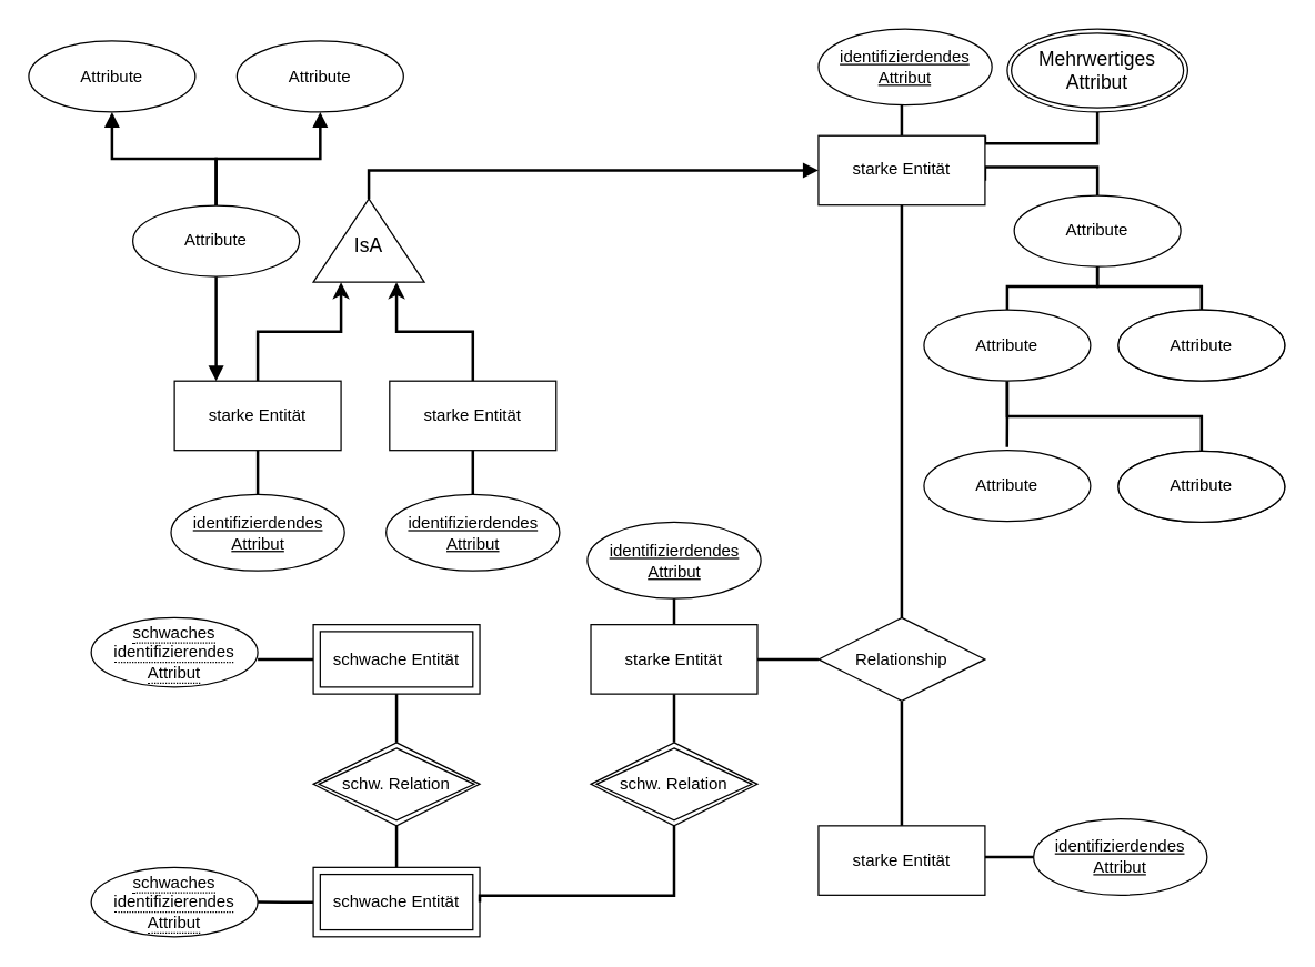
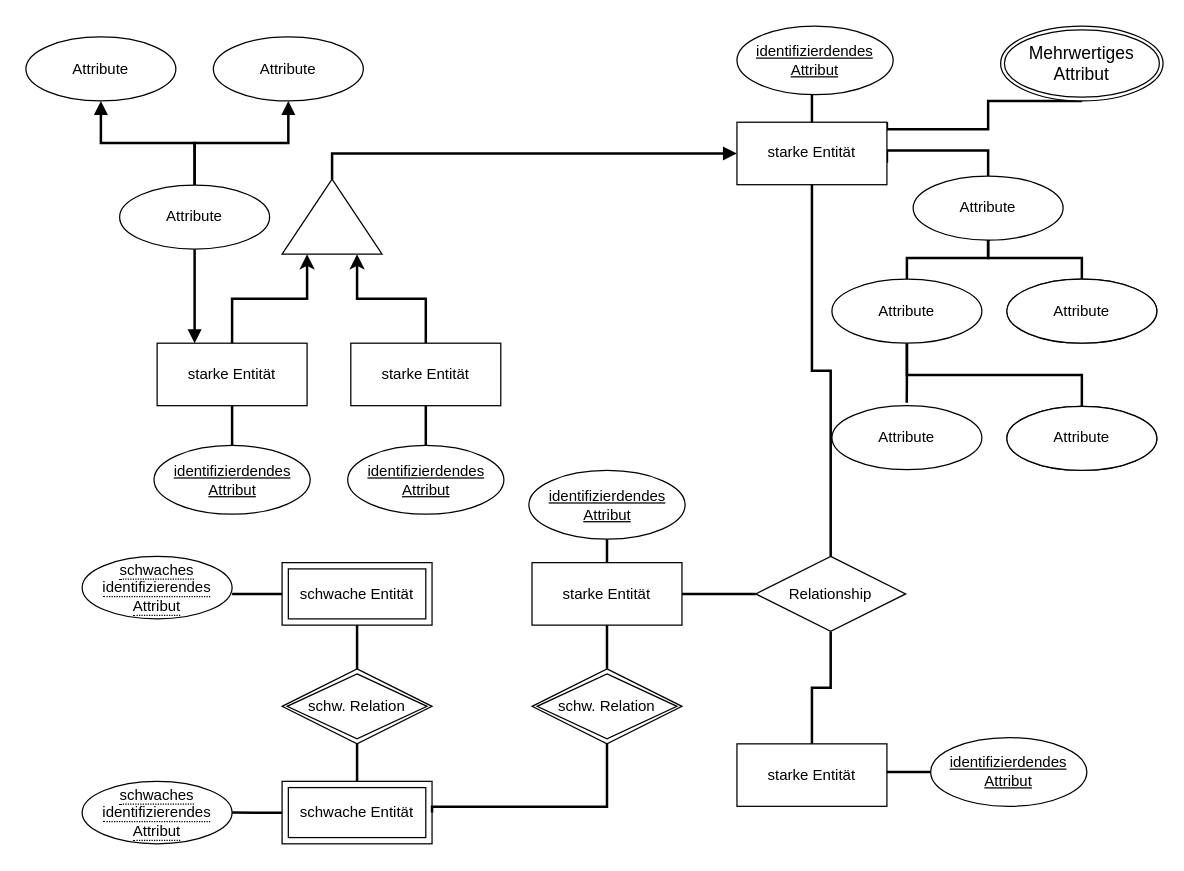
  <mxCell id="0" />
  <mxCell id="1" parent="0" />
  <mxCell id="2" style="edgeStyle=orthogonalEdgeStyle;rounded=0;orthogonalLoop=1;jettySize=auto;html=1;entryX=1;entryY=0.5;entryDx=0;entryDy=0;endArrow=none;endFill=0;strokeWidth=2;" parent="1" source="3" edge="1"><mxGeometry relative="1" as="geometry"><mxPoint x="185" y="474.75" as="targetPoint" /></mxGeometry></mxCell>
  <mxCell id="3" value="schwache Entität" style="shape=ext;margin=3;double=1;whiteSpace=wrap;html=1;align=center;" parent="1" vertex="1"><mxGeometry x="225" y="449.75" width="120" height="50" as="geometry" /></mxCell>
  <mxCell id="4" style="edgeStyle=orthogonalEdgeStyle;rounded=0;orthogonalLoop=1;jettySize=auto;html=1;exitX=0.5;exitY=0;exitDx=0;exitDy=0;entryX=0.5;entryY=1;entryDx=0;entryDy=0;endArrow=none;endFill=0;strokeWidth=2;" parent="1" source="6" target="8" edge="1"><mxGeometry relative="1" as="geometry" /></mxCell>
  <mxCell id="5" style="edgeStyle=orthogonalEdgeStyle;rounded=0;orthogonalLoop=1;jettySize=auto;html=1;entryX=1;entryY=0.5;entryDx=0;entryDy=0;endArrow=none;endFill=0;strokeWidth=2;" parent="1" source="6" edge="1"><mxGeometry relative="1" as="geometry"><mxPoint x="185" y="649.75" as="targetPoint" /></mxGeometry></mxCell>
  <mxCell id="6" value="schwache Entität" style="shape=ext;margin=3;double=1;whiteSpace=wrap;html=1;align=center;" parent="1" vertex="1"><mxGeometry x="225" y="624.75" width="120" height="50" as="geometry" /></mxCell>
  <mxCell id="7" style="edgeStyle=orthogonalEdgeStyle;rounded=0;orthogonalLoop=1;jettySize=auto;html=1;exitX=0.5;exitY=0;exitDx=0;exitDy=0;entryX=0.5;entryY=1;entryDx=0;entryDy=0;endArrow=none;endFill=0;strokeWidth=2;" parent="1" source="8" target="3" edge="1"><mxGeometry relative="1" as="geometry" /></mxCell>
  <mxCell id="8" value="schw. Relation" style="shape=rhombus;double=1;perimeter=rhombusPerimeter;whiteSpace=wrap;html=1;align=center;" parent="1" vertex="1"><mxGeometry x="225" y="534.75" width="120" height="60" as="geometry" /></mxCell>
  <mxCell id="9" style="edgeStyle=orthogonalEdgeStyle;rounded=0;orthogonalLoop=1;jettySize=auto;html=1;entryX=1;entryY=0.5;entryDx=0;entryDy=0;endArrow=none;endFill=0;strokeWidth=2;exitX=0.5;exitY=1;exitDx=0;exitDy=0;" parent="1" source="11" target="6" edge="1"><mxGeometry relative="1" as="geometry"><mxPoint x="349" y="474.75" as="targetPoint" /><Array as="points"><mxPoint x="485" y="645" /><mxPoint x="345" y="645" /></Array></mxGeometry></mxCell>
  <mxCell id="10" style="edgeStyle=orthogonalEdgeStyle;rounded=0;orthogonalLoop=1;jettySize=auto;html=1;exitX=0.5;exitY=0;exitDx=0;exitDy=0;endArrow=none;endFill=0;strokeWidth=2;" parent="1" source="11" target="14" edge="1"><mxGeometry relative="1" as="geometry" /></mxCell>
  <mxCell id="11" value="schw. Relation" style="shape=rhombus;double=1;perimeter=rhombusPerimeter;whiteSpace=wrap;html=1;align=center;" parent="1" vertex="1"><mxGeometry x="425" y="534.75" width="120" height="60" as="geometry" /></mxCell>
  <mxCell id="12" value="&lt;span style=&quot;border-bottom: 1px dotted&quot;&gt;schwaches identifizierendes Attribut&lt;/span&gt;" style="ellipse;whiteSpace=wrap;html=1;align=center;" parent="1" vertex="1"><mxGeometry x="65" y="444.75" width="120" height="50" as="geometry" /></mxCell>
  <mxCell id="13" style="edgeStyle=orthogonalEdgeStyle;rounded=0;orthogonalLoop=1;jettySize=auto;html=1;entryX=0;entryY=0.5;entryDx=0;entryDy=0;strokeWidth=2;endArrow=none;endFill=0;" parent="1" source="14" target="26" edge="1"><mxGeometry relative="1" as="geometry" /></mxCell>
  <mxCell id="14" value="starke Entität" style="whiteSpace=wrap;html=1;align=center;" parent="1" vertex="1"><mxGeometry x="425" y="449.75" width="120" height="50" as="geometry" /></mxCell>
  <mxCell id="15" value="&lt;span style=&quot;border-bottom: 1px dotted&quot;&gt;schwaches identifizierendes Attribut&lt;/span&gt;" style="ellipse;whiteSpace=wrap;html=1;align=center;" parent="1" vertex="1"><mxGeometry x="65" y="624.75" width="120" height="50" as="geometry" /></mxCell>
  <mxCell id="16" value="identifizierdendes Attribut" style="ellipse;whiteSpace=wrap;html=1;align=center;fontStyle=4;" parent="1" vertex="1"><mxGeometry x="422.5" y="376" width="125" height="55" as="geometry" /></mxCell>
  <mxCell id="17" style="edgeStyle=orthogonalEdgeStyle;rounded=0;orthogonalLoop=1;jettySize=auto;html=1;entryX=0.5;entryY=0;entryDx=0;entryDy=0;endArrow=none;endFill=0;strokeWidth=2;exitX=0.5;exitY=1;exitDx=0;exitDy=0;" parent="1" source="16" target="14" edge="1"><mxGeometry relative="1" as="geometry"><mxPoint x="485" y="411" as="sourcePoint" /><mxPoint x="675" y="-69" as="targetPoint" /></mxGeometry></mxCell>
  <mxCell id="18" style="edgeStyle=orthogonalEdgeStyle;rounded=0;orthogonalLoop=1;jettySize=auto;html=1;exitX=0.5;exitY=0;exitDx=0;exitDy=0;entryX=0;entryY=0.75;entryDx=0;entryDy=0;fontSize=14;strokeWidth=2;endArrow=classic;endFill=1;startArrow=none;startFill=0;" parent="1" source="19" target="37" edge="1"><mxGeometry relative="1" as="geometry" /></mxCell>
  <mxCell id="19" value="starke Entität" style="whiteSpace=wrap;html=1;align=center;" parent="1" vertex="1"><mxGeometry x="280" y="274.14" width="120" height="50" as="geometry" /></mxCell>
  <mxCell id="20" style="edgeStyle=orthogonalEdgeStyle;rounded=0;orthogonalLoop=1;jettySize=auto;html=1;exitX=1;exitY=0.5;exitDx=0;exitDy=0;entryX=0.5;entryY=0;entryDx=0;entryDy=0;strokeWidth=2;endArrow=none;endFill=0;" parent="1" target="29" edge="1"><mxGeometry relative="1" as="geometry"><mxPoint x="709" y="129.81" as="sourcePoint" /><Array as="points"><mxPoint x="709" y="120" /><mxPoint x="790" y="120" /></Array></mxGeometry></mxCell>
  <mxCell id="21" style="edgeStyle=orthogonalEdgeStyle;rounded=0;orthogonalLoop=1;jettySize=auto;html=1;exitX=0.5;exitY=0;exitDx=0;exitDy=0;entryX=0.5;entryY=1;entryDx=0;entryDy=0;fontSize=14;strokeWidth=2;endArrow=none;endFill=0;" parent="1" source="23" edge="1"><mxGeometry relative="1" as="geometry"><mxPoint x="649" y="71.56" as="targetPoint" /></mxGeometry></mxCell>
  <mxCell id="22" style="edgeStyle=orthogonalEdgeStyle;rounded=0;orthogonalLoop=1;jettySize=auto;html=1;exitX=1;exitY=0;exitDx=0;exitDy=0;entryX=0.5;entryY=1;entryDx=0;entryDy=0;fontSize=14;strokeWidth=2;endArrow=none;endFill=0;" parent="1" source="23" target="46" edge="1"><mxGeometry relative="1" as="geometry"><mxPoint x="766.273" y="63.925" as="targetPoint" /><Array as="points"><mxPoint x="709" y="103" /><mxPoint x="790" y="103" /></Array></mxGeometry></mxCell>
  <mxCell id="23" value="starke Entität" style="whiteSpace=wrap;html=1;align=center;" parent="1" vertex="1"><mxGeometry x="589" y="97.31" width="120" height="50" as="geometry" /></mxCell>
  <mxCell id="24" style="edgeStyle=orthogonalEdgeStyle;rounded=0;orthogonalLoop=1;jettySize=auto;html=1;exitX=0.5;exitY=0;exitDx=0;exitDy=0;entryX=0.5;entryY=1;entryDx=0;entryDy=0;strokeWidth=2;endArrow=none;endFill=0;" parent="1" source="26" target="23" edge="1"><mxGeometry relative="1" as="geometry" /></mxCell>
  <mxCell id="25" style="edgeStyle=orthogonalEdgeStyle;rounded=0;orthogonalLoop=1;jettySize=auto;html=1;exitX=0.5;exitY=1;exitDx=0;exitDy=0;entryX=0.5;entryY=0;entryDx=0;entryDy=0;strokeWidth=2;endArrow=none;endFill=0;" parent="1" source="26" target="33" edge="1"><mxGeometry relative="1" as="geometry" /></mxCell>
- <mxCell id="26" value="Relationship" style="shape=rhombus;perimeter=rhombusPerimeter;whiteSpace=wrap;html=1;align=center;" parent="1" vertex="1"><mxGeometry x="589" y="444.75" width="120" height="60" as="geometry" /></mxCell>
+ <mxCell id="26" value="Relationship" style="shape=rhombus;perimeter=rhombusPerimeter;whiteSpace=wrap;html=1;align=center;" parent="1" vertex="1"><mxGeometry x="604" y="444.75" width="120" height="60" as="geometry" /></mxCell>
  <mxCell id="27" style="edgeStyle=orthogonalEdgeStyle;rounded=0;orthogonalLoop=1;jettySize=auto;html=1;exitX=0.5;exitY=1;exitDx=0;exitDy=0;entryX=0.5;entryY=0;entryDx=0;entryDy=0;fontSize=14;strokeWidth=2;endArrow=none;endFill=0;" parent="1" source="29" target="47" edge="1"><mxGeometry relative="1" as="geometry"><Array as="points"><mxPoint x="790" y="206" /><mxPoint x="865" y="206" /></Array></mxGeometry></mxCell>
  <mxCell id="28" style="edgeStyle=orthogonalEdgeStyle;rounded=0;orthogonalLoop=1;jettySize=auto;html=1;exitX=0.5;exitY=1;exitDx=0;exitDy=0;entryX=0.5;entryY=0;entryDx=0;entryDy=0;fontSize=14;strokeWidth=2;endArrow=none;endFill=0;" parent="1" source="29" target="32" edge="1"><mxGeometry relative="1" as="geometry"><Array as="points"><mxPoint x="790" y="206" /><mxPoint x="725" y="206" /></Array></mxGeometry></mxCell>
  <mxCell id="29" value="Attribute" style="ellipse;whiteSpace=wrap;html=1;align=center;" parent="1" vertex="1"><mxGeometry x="730" y="140.39" width="120" height="51.25" as="geometry" /></mxCell>
  <mxCell id="30" style="edgeStyle=orthogonalEdgeStyle;rounded=0;orthogonalLoop=1;jettySize=auto;html=1;entryX=0.499;entryY=-0.045;entryDx=0;entryDy=0;entryPerimeter=0;fontSize=14;strokeWidth=2;endArrow=none;endFill=0;" parent="1" source="32" target="48" edge="1"><mxGeometry relative="1" as="geometry" /></mxCell>
  <mxCell id="31" style="edgeStyle=orthogonalEdgeStyle;rounded=0;orthogonalLoop=1;jettySize=auto;html=1;exitX=0.5;exitY=1;exitDx=0;exitDy=0;entryX=0.5;entryY=0;entryDx=0;entryDy=0;fontSize=14;strokeWidth=2;endArrow=none;endFill=0;" parent="1" source="32" target="49" edge="1"><mxGeometry relative="1" as="geometry" /></mxCell>
  <mxCell id="32" value="Attribute" style="ellipse;whiteSpace=wrap;html=1;align=center;" parent="1" vertex="1"><mxGeometry x="665" y="222.89" width="120" height="51.25" as="geometry" /></mxCell>
  <mxCell id="33" value="starke Entität" style="whiteSpace=wrap;html=1;align=center;" parent="1" vertex="1"><mxGeometry x="589" y="594.75" width="120" height="50" as="geometry" /></mxCell>
  <mxCell id="34" style="edgeStyle=orthogonalEdgeStyle;rounded=0;orthogonalLoop=1;jettySize=auto;html=1;exitX=0;exitY=0.5;exitDx=0;exitDy=0;strokeWidth=2;endArrow=none;endFill=0;" parent="1" source="35" edge="1"><mxGeometry relative="1" as="geometry"><mxPoint x="709" y="617" as="targetPoint" /></mxGeometry></mxCell>
  <mxCell id="35" value="identifizierdendes Attribut" style="ellipse;whiteSpace=wrap;html=1;align=center;fontStyle=4;" parent="1" vertex="1"><mxGeometry x="744" y="589.75" width="125" height="55" as="geometry" /></mxCell>
  <mxCell id="36" style="edgeStyle=orthogonalEdgeStyle;rounded=0;orthogonalLoop=1;jettySize=auto;html=1;exitX=1;exitY=0.5;exitDx=0;exitDy=0;fontSize=14;startArrow=none;startFill=0;endArrow=block;endFill=1;strokeWidth=2;" parent="1" source="37" target="23" edge="1"><mxGeometry relative="1" as="geometry" /></mxCell>
  <mxCell id="37" value="" style="triangle;whiteSpace=wrap;html=1;rotation=-90;" parent="1" vertex="1"><mxGeometry x="235" y="132.89" width="60" height="80" as="geometry" /></mxCell>
- <mxCell id="38" value="IsA" style="text;html=1;strokeColor=none;fillColor=none;align=center;verticalAlign=middle;whiteSpace=wrap;rounded=0;fontSize=14;" parent="1" vertex="1"><mxGeometry x="235" y="161.64" width="60" height="30" as="geometry" /></mxCell>
  <mxCell id="39" style="edgeStyle=orthogonalEdgeStyle;rounded=0;orthogonalLoop=1;jettySize=auto;html=1;exitX=0.5;exitY=0;exitDx=0;exitDy=0;entryX=0;entryY=0.25;entryDx=0;entryDy=0;fontSize=14;strokeWidth=2;endArrow=classic;endFill=1;" parent="1" source="40" target="37" edge="1"><mxGeometry relative="1" as="geometry" /></mxCell>
  <mxCell id="40" value="starke Entität" style="whiteSpace=wrap;html=1;align=center;" parent="1" vertex="1"><mxGeometry x="125" y="274.14" width="120" height="50" as="geometry" /></mxCell>
  <mxCell id="41" style="edgeStyle=orthogonalEdgeStyle;rounded=0;orthogonalLoop=1;jettySize=auto;html=1;exitX=0.5;exitY=0;exitDx=0;exitDy=0;entryX=0.5;entryY=1;entryDx=0;entryDy=0;fontSize=14;endArrow=none;endFill=0;strokeWidth=2;" parent="1" source="42" target="19" edge="1"><mxGeometry relative="1" as="geometry" /></mxCell>
  <mxCell id="42" value="identifizierdendes Attribut" style="ellipse;whiteSpace=wrap;html=1;align=center;fontStyle=4;" parent="1" vertex="1"><mxGeometry x="277.5" y="356" width="125" height="55" as="geometry" /></mxCell>
  <mxCell id="43" style="edgeStyle=orthogonalEdgeStyle;rounded=0;orthogonalLoop=1;jettySize=auto;html=1;exitX=0.5;exitY=0;exitDx=0;exitDy=0;entryX=0.5;entryY=1;entryDx=0;entryDy=0;fontSize=14;endArrow=none;endFill=0;strokeWidth=2;" parent="1" source="44" target="40" edge="1"><mxGeometry relative="1" as="geometry" /></mxCell>
  <mxCell id="44" value="identifizierdendes Attribut" style="ellipse;whiteSpace=wrap;html=1;align=center;fontStyle=4;" parent="1" vertex="1"><mxGeometry x="122.5" y="356" width="125" height="55" as="geometry" /></mxCell>
  <mxCell id="45" value="identifizierdendes Attribut" style="ellipse;whiteSpace=wrap;html=1;align=center;fontStyle=4;" parent="1" vertex="1"><mxGeometry x="589" y="20.31" width="125" height="55" as="geometry" /></mxCell>
- <mxCell id="46" value="Mehrwertiges Attribut" style="ellipse;shape=doubleEllipse;margin=3;whiteSpace=wrap;html=1;align=center;fontSize=14;" parent="1" vertex="1"><mxGeometry x="725" y="20.31" width="130" height="60" as="geometry" /></mxCell>
+ <mxCell id="46" value="Mehrwertiges Attribut" style="ellipse;shape=doubleEllipse;margin=3;whiteSpace=wrap;html=1;align=center;fontSize=14;" parent="1" vertex="1"><mxGeometry x="800" y="20.31" width="130" height="60" as="geometry" /></mxCell>
  <mxCell id="47" value="Attribute" style="ellipse;whiteSpace=wrap;html=1;align=center;" parent="1" vertex="1"><mxGeometry x="805" y="222.89" width="120" height="51.25" as="geometry" /></mxCell>
  <mxCell id="48" value="Attribute" style="ellipse;whiteSpace=wrap;html=1;align=center;" parent="1" vertex="1"><mxGeometry x="665" y="324.14" width="120" height="51.25" as="geometry" /></mxCell>
  <mxCell id="49" value="Attribute" style="ellipse;whiteSpace=wrap;html=1;align=center;" parent="1" vertex="1"><mxGeometry x="805" y="324.75" width="120" height="51.25" as="geometry" /></mxCell>
  <mxCell id="50" value="Attribute" style="ellipse;whiteSpace=wrap;html=1;align=center;" parent="1" vertex="1"><mxGeometry x="805" y="324.75" width="120" height="51.25" as="geometry" /></mxCell>
  <mxCell id="51" value="Attribute" style="ellipse;whiteSpace=wrap;html=1;align=center;" parent="1" vertex="1"><mxGeometry x="805" y="222.89" width="120" height="51.25" as="geometry" /></mxCell>
  <mxCell id="52" value="Attribute" style="ellipse;whiteSpace=wrap;html=1;align=center;" parent="1" vertex="1"><mxGeometry x="20" y="29.06" width="120" height="51.25" as="geometry" /></mxCell>
  <mxCell id="53" style="edgeStyle=orthogonalEdgeStyle;rounded=0;orthogonalLoop=1;jettySize=auto;html=1;exitX=0.5;exitY=0;exitDx=0;exitDy=0;entryX=0.5;entryY=1;entryDx=0;entryDy=0;fontSize=14;startArrow=none;startFill=0;endArrow=block;endFill=1;strokeWidth=2;" parent="1" source="56" target="52" edge="1"><mxGeometry relative="1" as="geometry" /></mxCell>
  <mxCell id="54" style="edgeStyle=orthogonalEdgeStyle;rounded=0;orthogonalLoop=1;jettySize=auto;html=1;exitX=0.5;exitY=0;exitDx=0;exitDy=0;entryX=0.5;entryY=1;entryDx=0;entryDy=0;fontSize=14;startArrow=none;startFill=0;endArrow=block;endFill=1;strokeWidth=2;" parent="1" source="56" target="57" edge="1"><mxGeometry relative="1" as="geometry" /></mxCell>
  <mxCell id="55" style="edgeStyle=orthogonalEdgeStyle;rounded=0;orthogonalLoop=1;jettySize=auto;html=1;exitX=0.5;exitY=1;exitDx=0;exitDy=0;entryX=0.25;entryY=0;entryDx=0;entryDy=0;fontSize=14;startArrow=none;startFill=0;endArrow=block;endFill=1;strokeWidth=2;" parent="1" source="56" target="40" edge="1"><mxGeometry relative="1" as="geometry" /></mxCell>
  <mxCell id="56" value="Attribute" style="ellipse;whiteSpace=wrap;html=1;align=center;" parent="1" vertex="1"><mxGeometry x="95" y="147.62" width="120" height="51.25" as="geometry" /></mxCell>
  <mxCell id="57" value="Attribute" style="ellipse;whiteSpace=wrap;html=1;align=center;" parent="1" vertex="1"><mxGeometry x="170" y="29.06" width="120" height="51.25" as="geometry" /></mxCell>
